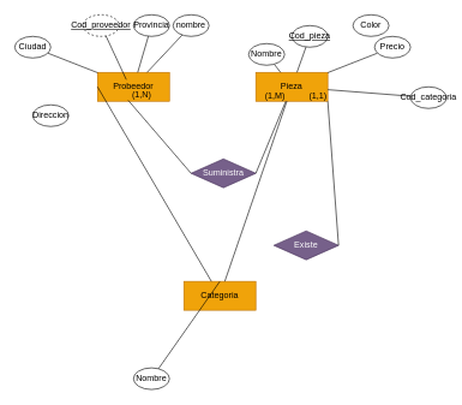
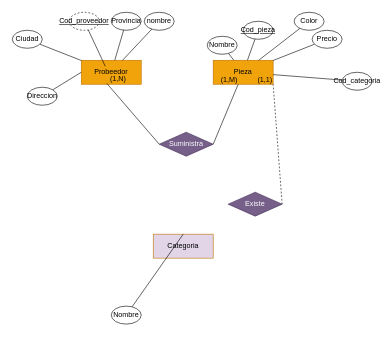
  <mxCell id="0" />
  <mxCell id="1" parent="0" />
  <mxCell id="2" value="Probeedor" style="whiteSpace=wrap;html=1;align=center;fillColor=#f0a30a;strokeColor=#BD7000;fontColor=#000000;" parent="1" vertex="1"><mxGeometry x="135" y="100" width="100" height="40" as="geometry" /></mxCell>
- <mxCell id="3" value="Categoria" style="whiteSpace=wrap;html=1;align=center;fillColor=#f0a30a;strokeColor=#BD7000;fontColor=#000000;" parent="1" vertex="1"><mxGeometry x="255" y="390" width="100" height="40" as="geometry" /></mxCell>
+ <mxCell id="3" value="Categoria" style="whiteSpace=wrap;html=1;align=center;fillColor=#e1d5e7;strokeColor=#BD7000;fontColor=#000000;" parent="1" vertex="1"><mxGeometry x="255" y="390" width="100" height="40" as="geometry" /></mxCell>
  <mxCell id="4" value="Pieza" style="whiteSpace=wrap;html=1;align=center;fillColor=#f0a30a;strokeColor=#BD7000;fontColor=#000000;" parent="1" vertex="1"><mxGeometry x="355" y="100" width="100" height="40" as="geometry" /></mxCell>
  <mxCell id="5" value="" style="endArrow=none;html=1;rounded=0;" parent="1" source="4" target="6" edge="1"><mxGeometry relative="1" as="geometry"><mxPoint x="235" y="355" as="sourcePoint" /><mxPoint x="295" y="355" as="targetPoint" /></mxGeometry></mxCell>
  <mxCell id="6" value="&lt;u&gt;Cod_pieza&lt;/u&gt;" style="ellipse;whiteSpace=wrap;html=1;align=center;" parent="1" vertex="1"><mxGeometry x="405" y="35" width="50" height="30" as="geometry" /></mxCell>
  <mxCell id="7" value="" style="endArrow=none;html=1;rounded=0;" parent="1" target="8" edge="1"><mxGeometry relative="1" as="geometry"><mxPoint x="175" y="110" as="sourcePoint" /><mxPoint x="295" y="355" as="targetPoint" /></mxGeometry></mxCell>
  <mxCell id="8" value="&lt;u&gt;Cod_proveedor&lt;/u&gt;" style="ellipse;whiteSpace=wrap;html=1;align=center;dashed=1;" parent="1" vertex="1"><mxGeometry x="115" y="20" width="50" height="30" as="geometry" /></mxCell>
  <mxCell id="9" value="" style="endArrow=none;html=1;rounded=0;exitX=0.5;exitY=0;exitDx=0;exitDy=0;" parent="1" source="3" target="10" edge="1"><mxGeometry relative="1" as="geometry"><mxPoint x="142.5" y="535" as="sourcePoint" /><mxPoint x="202.5" y="535" as="targetPoint" /></mxGeometry></mxCell>
  <mxCell id="10" value="Nombre" style="ellipse;whiteSpace=wrap;html=1;align=center;" parent="1" vertex="1"><mxGeometry x="185" y="510" width="50" height="30" as="geometry" /></mxCell>
  <mxCell id="11" value="" style="endArrow=none;html=1;rounded=0;" parent="1" source="2" target="12" edge="1"><mxGeometry relative="1" as="geometry"><mxPoint x="205" y="35" as="sourcePoint" /><mxPoint x="265" y="35" as="targetPoint" /></mxGeometry></mxCell>
  <mxCell id="12" value="nombre" style="ellipse;whiteSpace=wrap;html=1;align=center;" parent="1" vertex="1"><mxGeometry x="240" y="20" width="50" height="30" as="geometry" /></mxCell>
- <mxCell id="13" value="" style="endArrow=none;html=1;rounded=0;exitX=0;exitY=0.5;exitDx=0;exitDy=0;" parent="1" source="2" target="3" edge="1"><mxGeometry relative="1" as="geometry"><mxPoint y="195" as="sourcePoint" x="95" /><mxPoint x="155" y="195" as="targetPoint" /></mxGeometry></mxCell>
+ <mxCell id="13" value="" style="endArrow=none;html=1;rounded=0;exitX=0;exitY=0.5;exitDx=0;exitDy=0;" parent="1" source="2" target="14" edge="1"><mxGeometry relative="1" as="geometry"><mxPoint y="195" as="sourcePoint" x="95" /><mxPoint x="155" y="195" as="targetPoint" /></mxGeometry></mxCell>
  <mxCell id="14" value="Direccion" style="ellipse;whiteSpace=wrap;html=1;align=center;" parent="1" vertex="1"><mxGeometry x="45" y="145" width="50" height="30" as="geometry" /></mxCell>
  <mxCell id="15" value="" style="endArrow=none;html=1;rounded=0;" parent="1" source="2" target="16" edge="1"><mxGeometry relative="1" as="geometry"><mxPoint x="-5" y="65" as="sourcePoint" /><mxPoint x="55" y="65" as="targetPoint" /></mxGeometry></mxCell>
  <mxCell id="16" value="Ciudad" style="ellipse;whiteSpace=wrap;html=1;align=center;" parent="1" vertex="1"><mxGeometry x="20" y="50" width="50" height="30" as="geometry" /></mxCell>
  <mxCell id="17" value="" style="endArrow=none;html=1;rounded=0;" parent="1" source="2" target="18" edge="1"><mxGeometry relative="1" as="geometry"><mxPoint x="195" y="395" as="sourcePoint" /><mxPoint x="255" y="395" as="targetPoint" /></mxGeometry></mxCell>
  <mxCell id="18" value="Provincia" style="ellipse;whiteSpace=wrap;html=1;align=center;" parent="1" vertex="1"><mxGeometry x="185" y="20" width="50" height="30" as="geometry" /></mxCell>
  <mxCell id="19" value="" style="endArrow=none;html=1;rounded=0;" parent="1" source="4" target="20" edge="1"><mxGeometry relative="1" as="geometry"><mxPoint x="310" y="75" as="sourcePoint" /><mxPoint x="370" y="75" as="targetPoint" /></mxGeometry></mxCell>
  <mxCell id="20" value="Nombre" style="ellipse;whiteSpace=wrap;html=1;align=center;" parent="1" vertex="1"><mxGeometry x="345" y="60" width="50" height="30" as="geometry" /></mxCell>
- <mxCell id="21" value="" style="endArrow=none;html=1;rounded=0;" parent="1" source="4" target="3" edge="1"><mxGeometry relative="1" as="geometry"><mxPoint x="455" y="35" as="sourcePoint" /><mxPoint x="515" y="35" as="targetPoint" /></mxGeometry></mxCell>
+ <mxCell id="21" value="" style="endArrow=none;html=1;rounded=0;" parent="1" source="4" target="22" edge="1"><mxGeometry relative="1" as="geometry"><mxPoint x="455" y="35" as="sourcePoint" /><mxPoint x="515" y="35" as="targetPoint" /></mxGeometry></mxCell>
  <mxCell id="22" value="Color" style="ellipse;whiteSpace=wrap;html=1;align=center;" parent="1" vertex="1"><mxGeometry x="490" y="20" width="50" height="30" as="geometry" /></mxCell>
  <mxCell id="23" value="" style="endArrow=none;html=1;rounded=0;" parent="1" source="4" target="24" edge="1"><mxGeometry relative="1" as="geometry"><mxPoint x="355" y="395" as="sourcePoint" /><mxPoint x="415" y="395" as="targetPoint" /></mxGeometry></mxCell>
  <mxCell id="24" value="Precio" style="ellipse;whiteSpace=wrap;html=1;align=center;" parent="1" vertex="1"><mxGeometry x="520" y="50" width="50" height="30" as="geometry" /></mxCell>
  <mxCell id="25" value="" style="endArrow=none;html=1;rounded=0;" parent="1" source="4" target="26" edge="1"><mxGeometry relative="1" as="geometry"><mxPoint x="520" y="145" as="sourcePoint" /><mxPoint x="580" y="145" as="targetPoint" /></mxGeometry></mxCell>
  <mxCell id="26" value="Cod_categoria" style="ellipse;whiteSpace=wrap;html=1;align=center;" parent="1" vertex="1"><mxGeometry x="570" y="120" width="50" height="30" as="geometry" /></mxCell>
  <mxCell id="27" value="Suministra" style="shape=rhombus;perimeter=rhombusPerimeter;whiteSpace=wrap;html=1;align=center;fillColor=#76608a;fontColor=#ffffff;strokeColor=#432D57;" parent="1" vertex="1"><mxGeometry x="265" y="220" width="90" height="40" as="geometry" /></mxCell>
  <mxCell id="28" value="" style="endArrow=none;html=1;rounded=0;exitX=0;exitY=0.5;exitDx=0;exitDy=0;entryX=0.426;entryY=0.966;entryDx=0;entryDy=0;entryPerimeter=0;" parent="1" source="27" target="2" edge="1"><mxGeometry relative="1" as="geometry"><mxPoint x="262" y="360" as="sourcePoint" /><mxPoint x="215" y="390" as="targetPoint" /></mxGeometry></mxCell>
  <mxCell id="29" value="(1,N)" style="resizable=0;html=1;whiteSpace=wrap;align=right;verticalAlign=bottom;" parent="28" connectable="0" vertex="1"><mxGeometry x="1" relative="1" as="geometry"><mxPoint x="34" as="offset" /></mxGeometry></mxCell>
  <mxCell id="30" value="" style="endArrow=none;html=1;rounded=0;exitX=1;exitY=0.5;exitDx=0;exitDy=0;" parent="1" source="27" target="4" edge="1"><mxGeometry relative="1" as="geometry"><mxPoint x="262" y="360" as="sourcePoint" /><mxPoint x="435" y="390" as="targetPoint" /></mxGeometry></mxCell>
  <mxCell id="31" value="(1,M)" style="resizable=0;html=1;whiteSpace=wrap;align=right;verticalAlign=bottom;" parent="30" connectable="0" vertex="1"><mxGeometry x="1" relative="1" as="geometry"><mxPoint as="offset" /></mxGeometry></mxCell>
  <mxCell id="32" value="Existe" style="shape=rhombus;perimeter=rhombusPerimeter;whiteSpace=wrap;html=1;align=center;fillColor=#76608a;fontColor=#ffffff;strokeColor=#432D57;" parent="1" vertex="1"><mxGeometry x="380" y="320" width="90" height="40" as="geometry" /></mxCell>
- <mxCell id="33" value="" style="endArrow=none;html=1;rounded=0;exitX=1;exitY=0.5;exitDx=0;exitDy=0;entryX=1;entryY=1;entryDx=0;entryDy=0;" parent="1" source="32" target="4" edge="1"><mxGeometry relative="1" as="geometry"><mxPoint x="357" y="310" as="sourcePoint" /><mxPoint x="530" y="340" as="targetPoint" /></mxGeometry></mxCell>
+ <mxCell id="33" value="" style="endArrow=none;html=1;rounded=0;exitX=1;exitY=0.5;exitDx=0;exitDy=0;entryX=1;entryY=1;entryDx=0;entryDy=0;dashed=1;" parent="1" source="32" target="4" edge="1"><mxGeometry relative="1" as="geometry"><mxPoint x="357" y="310" as="sourcePoint" /><mxPoint x="530" y="340" as="targetPoint" /></mxGeometry></mxCell>
  <mxCell id="34" value="(1,1)" style="resizable=0;html=1;whiteSpace=wrap;align=right;verticalAlign=bottom;" parent="33" connectable="0" vertex="1"><mxGeometry x="1" relative="1" as="geometry"><mxPoint as="offset" /></mxGeometry></mxCell>
